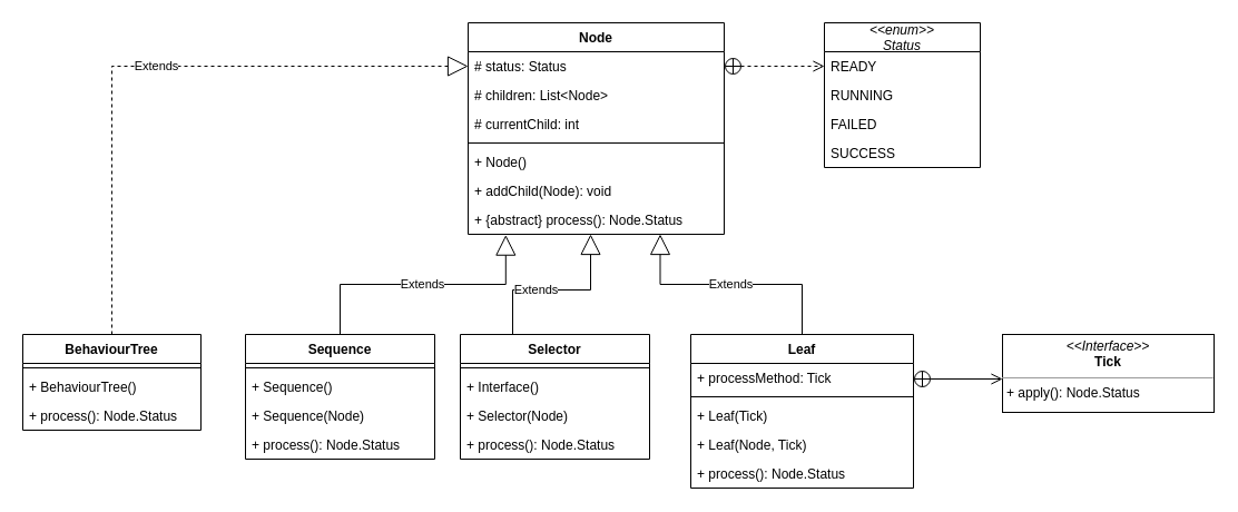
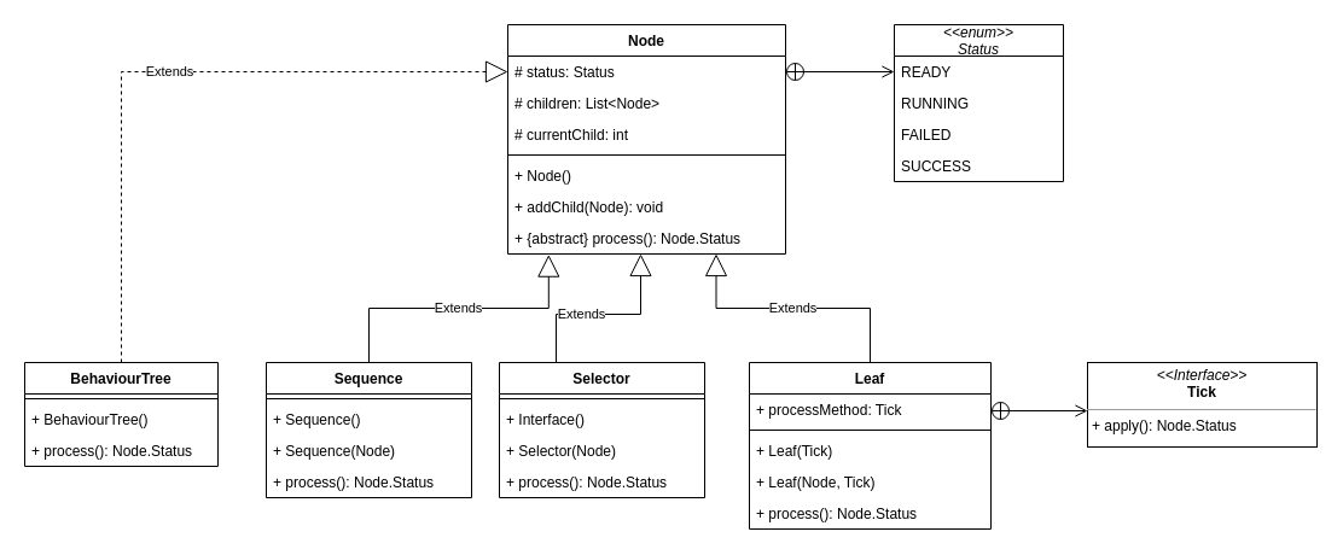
  <mxCell id="0" />
  <mxCell id="1" parent="0" />
  <mxCell id="2" value="Node" style="swimlane;fontStyle=1;align=center;verticalAlign=top;childLayout=stackLayout;horizontal=1;startSize=26;horizontalStack=0;resizeParent=1;resizeParentMax=0;resizeLast=0;collapsible=1;marginBottom=0;" parent="1" vertex="1"><mxGeometry x="420" y="20" width="230" height="190" as="geometry" /></mxCell>
  <mxCell id="3" value="# status: Status" style="text;strokeColor=none;fillColor=none;align=left;verticalAlign=top;spacingLeft=4;spacingRight=4;overflow=hidden;rotatable=0;points=[[0,0.5],[1,0.5]];portConstraint=eastwest;" parent="2" vertex="1"><mxGeometry y="26" width="230" height="26" as="geometry" /></mxCell>
  <mxCell id="4" value="# children: List&lt;Node&gt;" style="text;strokeColor=none;fillColor=none;align=left;verticalAlign=top;spacingLeft=4;spacingRight=4;overflow=hidden;rotatable=0;points=[[0,0.5],[1,0.5]];portConstraint=eastwest;" parent="2" vertex="1"><mxGeometry y="52" width="230" height="26" as="geometry" /></mxCell>
  <mxCell id="5" value="# currentChild: int" style="text;strokeColor=none;fillColor=none;align=left;verticalAlign=top;spacingLeft=4;spacingRight=4;overflow=hidden;rotatable=0;points=[[0,0.5],[1,0.5]];portConstraint=eastwest;" parent="2" vertex="1"><mxGeometry y="78" width="230" height="26" as="geometry" /></mxCell>
  <mxCell id="6" value="" style="line;strokeWidth=1;fillColor=none;align=left;verticalAlign=middle;spacingTop=-1;spacingLeft=3;spacingRight=3;rotatable=0;labelPosition=right;points=[];portConstraint=eastwest;" parent="2" vertex="1"><mxGeometry y="104" width="230" height="8" as="geometry" /></mxCell>
  <mxCell id="7" value="+ Node()" style="text;strokeColor=none;fillColor=none;align=left;verticalAlign=top;spacingLeft=4;spacingRight=4;overflow=hidden;rotatable=0;points=[[0,0.5],[1,0.5]];portConstraint=eastwest;" parent="2" vertex="1"><mxGeometry y="112" width="230" height="26" as="geometry" /></mxCell>
  <mxCell id="8" value="+ addChild(Node): void" style="text;strokeColor=none;fillColor=none;align=left;verticalAlign=top;spacingLeft=4;spacingRight=4;overflow=hidden;rotatable=0;points=[[0,0.5],[1,0.5]];portConstraint=eastwest;" parent="2" vertex="1"><mxGeometry y="138" width="230" height="26" as="geometry" /></mxCell>
  <mxCell id="9" value="+ {abstract} process(): Node.Status" style="text;strokeColor=none;fillColor=none;align=left;verticalAlign=top;spacingLeft=4;spacingRight=4;overflow=hidden;rotatable=0;points=[[0,0.5],[1,0.5]];portConstraint=eastwest;" parent="2" vertex="1"><mxGeometry y="164" width="230" height="26" as="geometry" /></mxCell>
  <mxCell id="10" value="Leaf" style="swimlane;fontStyle=1;align=center;verticalAlign=top;childLayout=stackLayout;horizontal=1;startSize=26;horizontalStack=0;resizeParent=1;resizeParentMax=0;resizeLast=0;collapsible=1;marginBottom=0;" parent="1" vertex="1"><mxGeometry x="620" y="300" width="200" height="138" as="geometry" /></mxCell>
  <mxCell id="11" value="+ processMethod: Tick" style="text;strokeColor=none;fillColor=none;align=left;verticalAlign=top;spacingLeft=4;spacingRight=4;overflow=hidden;rotatable=0;points=[[0,0.5],[1,0.5]];portConstraint=eastwest;" parent="10" vertex="1"><mxGeometry y="26" width="200" height="26" as="geometry" /></mxCell>
  <mxCell id="12" value="" style="line;strokeWidth=1;fillColor=none;align=left;verticalAlign=middle;spacingTop=-1;spacingLeft=3;spacingRight=3;rotatable=0;labelPosition=right;points=[];portConstraint=eastwest;" parent="10" vertex="1"><mxGeometry y="52" width="200" height="8" as="geometry" /></mxCell>
  <mxCell id="13" value="+ Leaf(Tick)" style="text;strokeColor=none;fillColor=none;align=left;verticalAlign=top;spacingLeft=4;spacingRight=4;overflow=hidden;rotatable=0;points=[[0,0.5],[1,0.5]];portConstraint=eastwest;" parent="10" vertex="1"><mxGeometry y="60" width="200" height="26" as="geometry" /></mxCell>
  <mxCell id="14" value="+ Leaf(Node, Tick)" style="text;strokeColor=none;fillColor=none;align=left;verticalAlign=top;spacingLeft=4;spacingRight=4;overflow=hidden;rotatable=0;points=[[0,0.5],[1,0.5]];portConstraint=eastwest;" parent="10" vertex="1"><mxGeometry y="86" width="200" height="26" as="geometry" /></mxCell>
  <mxCell id="15" value="+ process(): Node.Status" style="text;strokeColor=none;fillColor=none;align=left;verticalAlign=top;spacingLeft=4;spacingRight=4;overflow=hidden;rotatable=0;points=[[0,0.5],[1,0.5]];portConstraint=eastwest;" parent="10" vertex="1"><mxGeometry y="112" width="200" height="26" as="geometry" /></mxCell>
  <mxCell id="16" value="Sequence" style="swimlane;fontStyle=1;align=center;verticalAlign=top;childLayout=stackLayout;horizontal=1;startSize=26;horizontalStack=0;resizeParent=1;resizeParentMax=0;resizeLast=0;collapsible=1;marginBottom=0;" parent="1" vertex="1"><mxGeometry x="220" y="300" width="170" height="112" as="geometry" /></mxCell>
  <mxCell id="17" value="" style="line;strokeWidth=1;fillColor=none;align=left;verticalAlign=middle;spacingTop=-1;spacingLeft=3;spacingRight=3;rotatable=0;labelPosition=right;points=[];portConstraint=eastwest;" parent="16" vertex="1"><mxGeometry y="26" width="170" height="8" as="geometry" /></mxCell>
  <mxCell id="18" value="+ Sequence()" style="text;strokeColor=none;fillColor=none;align=left;verticalAlign=top;spacingLeft=4;spacingRight=4;overflow=hidden;rotatable=0;points=[[0,0.5],[1,0.5]];portConstraint=eastwest;" parent="16" vertex="1"><mxGeometry y="34" width="170" height="26" as="geometry" /></mxCell>
  <mxCell id="19" value="+ Sequence(Node)" style="text;strokeColor=none;fillColor=none;align=left;verticalAlign=top;spacingLeft=4;spacingRight=4;overflow=hidden;rotatable=0;points=[[0,0.5],[1,0.5]];portConstraint=eastwest;" parent="16" vertex="1"><mxGeometry y="60" width="170" height="26" as="geometry" /></mxCell>
  <mxCell id="20" value="+ process(): Node.Status" style="text;strokeColor=none;fillColor=none;align=left;verticalAlign=top;spacingLeft=4;spacingRight=4;overflow=hidden;rotatable=0;points=[[0,0.5],[1,0.5]];portConstraint=eastwest;" parent="16" vertex="1"><mxGeometry y="86" width="170" height="26" as="geometry" /></mxCell>
  <mxCell id="21" value="Selector" style="swimlane;fontStyle=1;align=center;verticalAlign=top;childLayout=stackLayout;horizontal=1;startSize=26;horizontalStack=0;resizeParent=1;resizeParentMax=0;resizeLast=0;collapsible=1;marginBottom=0;" parent="1" vertex="1"><mxGeometry x="413" y="300" width="170" height="112" as="geometry" /></mxCell>
  <mxCell id="22" value="" style="line;strokeWidth=1;fillColor=none;align=left;verticalAlign=middle;spacingTop=-1;spacingLeft=3;spacingRight=3;rotatable=0;labelPosition=right;points=[];portConstraint=eastwest;" parent="21" vertex="1"><mxGeometry y="26" width="170" height="8" as="geometry" /></mxCell>
  <mxCell id="23" value="+ Interface()" style="text;strokeColor=none;fillColor=none;align=left;verticalAlign=top;spacingLeft=4;spacingRight=4;overflow=hidden;rotatable=0;points=[[0,0.5],[1,0.5]];portConstraint=eastwest;" parent="21" vertex="1"><mxGeometry y="34" width="170" height="26" as="geometry" /></mxCell>
  <mxCell id="24" value="+ Selector(Node)" style="text;strokeColor=none;fillColor=none;align=left;verticalAlign=top;spacingLeft=4;spacingRight=4;overflow=hidden;rotatable=0;points=[[0,0.5],[1,0.5]];portConstraint=eastwest;" parent="21" vertex="1"><mxGeometry y="60" width="170" height="26" as="geometry" /></mxCell>
  <mxCell id="25" value="+ process(): Node.Status" style="text;strokeColor=none;fillColor=none;align=left;verticalAlign=top;spacingLeft=4;spacingRight=4;overflow=hidden;rotatable=0;points=[[0,0.5],[1,0.5]];portConstraint=eastwest;" parent="21" vertex="1"><mxGeometry y="86" width="170" height="26" as="geometry" /></mxCell>
  <mxCell id="26" value="BehaviourTree" style="swimlane;fontStyle=1;align=center;verticalAlign=top;childLayout=stackLayout;horizontal=1;startSize=26;horizontalStack=0;resizeParent=1;resizeParentMax=0;resizeLast=0;collapsible=1;marginBottom=0;" parent="1" vertex="1"><mxGeometry y="300" width="160" height="86" as="geometry" x="20" /></mxCell>
  <mxCell id="27" value="" style="line;strokeWidth=1;fillColor=none;align=left;verticalAlign=middle;spacingTop=-1;spacingLeft=3;spacingRight=3;rotatable=0;labelPosition=right;points=[];portConstraint=eastwest;" parent="26" vertex="1"><mxGeometry y="26" width="160" height="8" as="geometry" /></mxCell>
  <mxCell id="28" value="+ BehaviourTree()" style="text;strokeColor=none;fillColor=none;align=left;verticalAlign=top;spacingLeft=4;spacingRight=4;overflow=hidden;rotatable=0;points=[[0,0.5],[1,0.5]];portConstraint=eastwest;" parent="26" vertex="1"><mxGeometry y="34" width="160" height="26" as="geometry" /></mxCell>
  <mxCell id="29" value="+ process(): Node.Status" style="text;strokeColor=none;fillColor=none;align=left;verticalAlign=top;spacingLeft=4;spacingRight=4;overflow=hidden;rotatable=0;points=[[0,0.5],[1,0.5]];portConstraint=eastwest;" parent="26" vertex="1"><mxGeometry y="60" width="160" height="26" as="geometry" /></mxCell>
  <mxCell id="30" value="Extends" style="endArrow=block;endSize=16;endFill=0;html=1;rounded=0;exitX=0.5;exitY=0;exitDx=0;exitDy=0;edgeStyle=orthogonalEdgeStyle;entryX=0.147;entryY=1.024;entryDx=0;entryDy=0;entryPerimeter=0;" parent="1" source="16" target="9" edge="1"><mxGeometry width="160" relative="1" as="geometry"><mxPoint x="90" y="370" as="sourcePoint" /><mxPoint x="443" y="150" as="targetPoint" /></mxGeometry></mxCell>
  <mxCell id="31" value="Extends" style="endArrow=block;endSize=16;endFill=0;html=1;rounded=0;exitX=0.5;exitY=0;exitDx=0;exitDy=0;edgeStyle=orthogonalEdgeStyle;" parent="1" source="21" target="9" edge="1"><mxGeometry width="160" relative="1" as="geometry"><mxPoint x="150" y="230" as="sourcePoint" /><mxPoint x="470.08" y="162.004" as="targetPoint" /><Array as="points"><mxPoint x="460" y="300" /><mxPoint x="460" y="260" /><mxPoint x="530" y="260" /></Array></mxGeometry></mxCell>
  <mxCell id="32" value="Extends" style="endArrow=block;endSize=16;endFill=0;html=1;rounded=0;exitX=0.5;exitY=0;exitDx=0;exitDy=0;entryX=0.75;entryY=1;entryDx=0;entryDy=0;edgeStyle=orthogonalEdgeStyle;" parent="1" source="10" target="2" edge="1"><mxGeometry width="160" relative="1" as="geometry"><mxPoint x="350" y="230" as="sourcePoint" /><mxPoint x="540.96" y="162.992" as="targetPoint" /></mxGeometry></mxCell>
  <mxCell id="33" value="Extends" style="endArrow=block;endSize=16;endFill=0;html=1;rounded=0;exitX=0.5;exitY=0;exitDx=0;exitDy=0;entryX=0;entryY=0.5;entryDx=0;entryDy=0;edgeStyle=orthogonalEdgeStyle;dashed=1;" parent="1" source="26" target="3" edge="1"><mxGeometry width="160" relative="1" as="geometry"><mxPoint x="300" y="59" as="sourcePoint" /><mxPoint x="480" y="120" as="targetPoint" /></mxGeometry></mxCell>
  <mxCell id="34" value="&lt;&lt;enum&gt;&gt;&#10;Status" style="swimlane;fontStyle=2;childLayout=stackLayout;horizontal=1;startSize=26;fillColor=none;horizontalStack=0;resizeParent=1;resizeParentMax=0;resizeLast=0;collapsible=1;marginBottom=0;" parent="1" vertex="1"><mxGeometry x="740" y="20" width="140" height="130" as="geometry"><mxRectangle x="720" y="40" width="90" height="30" as="alternateBounds" /></mxGeometry></mxCell>
  <mxCell id="35" value="READY" style="text;strokeColor=none;fillColor=none;align=left;verticalAlign=top;spacingLeft=4;spacingRight=4;overflow=hidden;rotatable=0;points=[[0,0.5],[1,0.5]];portConstraint=eastwest;" parent="34" vertex="1"><mxGeometry y="26" width="140" height="26" as="geometry" /></mxCell>
  <mxCell id="36" value="RUNNING" style="text;strokeColor=none;fillColor=none;align=left;verticalAlign=top;spacingLeft=4;spacingRight=4;overflow=hidden;rotatable=0;points=[[0,0.5],[1,0.5]];portConstraint=eastwest;" parent="34" vertex="1"><mxGeometry y="52" width="140" height="26" as="geometry" /></mxCell>
  <mxCell id="37" value="FAILED" style="text;strokeColor=none;fillColor=none;align=left;verticalAlign=top;spacingLeft=4;spacingRight=4;overflow=hidden;rotatable=0;points=[[0,0.5],[1,0.5]];portConstraint=eastwest;" parent="34" vertex="1"><mxGeometry y="78" width="140" height="26" as="geometry" /></mxCell>
  <mxCell id="38" value="SUCCESS" style="text;strokeColor=none;fillColor=none;align=left;verticalAlign=top;spacingLeft=4;spacingRight=4;overflow=hidden;rotatable=0;points=[[0,0.5],[1,0.5]];portConstraint=eastwest;" parent="34" vertex="1"><mxGeometry y="104" width="140" height="26" as="geometry" /></mxCell>
- <mxCell id="39" value="" style="endArrow=open;startArrow=circlePlus;endFill=0;startFill=0;endSize=8;html=1;rounded=0;exitX=1;exitY=0.5;exitDx=0;exitDy=0;entryX=0;entryY=0.5;entryDx=0;entryDy=0;dashed=1;" parent="1" source="3" target="35" edge="1"><mxGeometry width="160" relative="1" as="geometry"><mxPoint x="490" y="320" as="sourcePoint" /><mxPoint x="650" y="320" as="targetPoint" /></mxGeometry></mxCell>
+ <mxCell id="39" value="" style="endArrow=open;startArrow=circlePlus;endFill=0;startFill=0;endSize=8;html=1;rounded=0;exitX=1;exitY=0.5;exitDx=0;exitDy=0;entryX=0;entryY=0.5;entryDx=0;entryDy=0;" parent="1" source="3" target="35" edge="1"><mxGeometry width="160" relative="1" as="geometry"><mxPoint x="490" y="320" as="sourcePoint" /><mxPoint x="650" y="320" as="targetPoint" /></mxGeometry></mxCell>
  <mxCell id="40" value="" style="endArrow=open;startArrow=circlePlus;endFill=0;startFill=0;endSize=8;html=1;rounded=0;exitX=1;exitY=0.5;exitDx=0;exitDy=0;entryX=0;entryY=0.5;entryDx=0;entryDy=0;" parent="1" edge="1"><mxGeometry width="160" relative="1" as="geometry"><mxPoint x="820" y="340" as="sourcePoint" /><mxPoint x="900" y="340" as="targetPoint" /></mxGeometry></mxCell>
  <mxCell id="41" value="&lt;p style=&quot;margin: 0px ; margin-top: 4px ; text-align: center&quot;&gt;&lt;i&gt;&amp;lt;&amp;lt;Interface&amp;gt;&amp;gt;&lt;/i&gt;&lt;br&gt;&lt;b&gt;Tick&lt;/b&gt;&lt;/p&gt;&lt;hr size=&quot;1&quot;&gt;&lt;p style=&quot;margin: 0px ; margin-left: 4px&quot;&gt;+ apply(): Node.Status&lt;br&gt;&lt;/p&gt;" style="verticalAlign=top;align=left;overflow=fill;fontSize=12;fontFamily=Helvetica;html=1;" parent="1" vertex="1"><mxGeometry x="900" y="300" width="190" height="70" as="geometry" /></mxCell>
